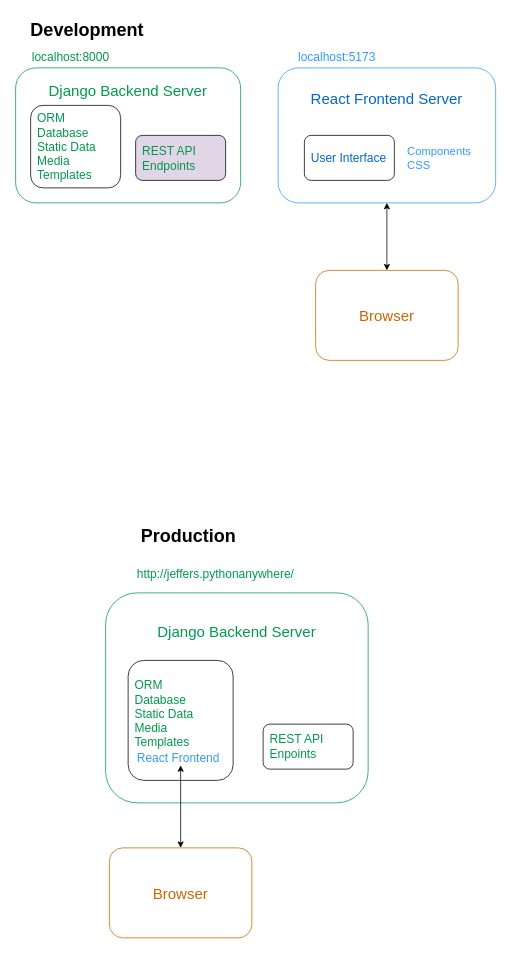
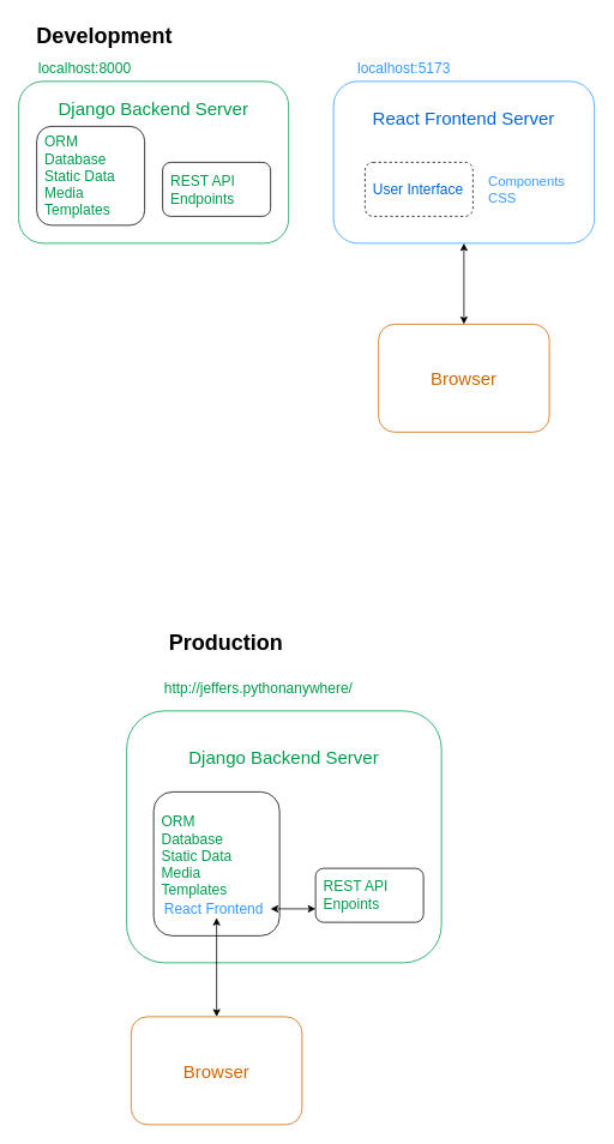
  <mxCell id="0" />
  <mxCell id="1" parent="0" />
  <mxCell id="2" value="Django Backend Server" style="rounded=1;whiteSpace=wrap;html=1;strokeColor=#00994D;spacingBottom=120;fontColor=#00994D;fontSize=20;" vertex="1" parent="1"><mxGeometry x="20" y="90" width="300" height="180" as="geometry" /></mxCell>
  <mxCell id="3" value="&lt;font style=&quot;font-size: 20px;&quot; color=&quot;#0066cc&quot;&gt;React Frontend Server&lt;/font&gt;" style="rounded=1;whiteSpace=wrap;html=1;strokeColor=#3399FF;spacingBottom=100;" vertex="1" parent="1"><mxGeometry x="370" y="90" width="290" height="180" as="geometry" /></mxCell>
  <mxCell id="4" value="Browser" style="rounded=1;whiteSpace=wrap;html=1;strokeColor=#CC6600;fontColor=#CC6600;fontSize=20;" vertex="1" parent="1"><mxGeometry x="420" y="360" width="190" height="120" as="geometry" /></mxCell>
  <mxCell id="5" value="&lt;font style=&quot;font-size: 16px;&quot;&gt;ORM &lt;br&gt;Database&lt;br&gt;Static Data&lt;br&gt;Media&lt;br&gt;Templates&lt;br&gt;&lt;/font&gt;" style="rounded=1;whiteSpace=wrap;html=1;align=left;spacingLeft=7;fontColor=#00994D;" vertex="1" parent="1"><mxGeometry x="40" y="140" width="120" height="110" as="geometry" /></mxCell>
- <mxCell id="6" value="&lt;font style=&quot;font-size: 16px;&quot;&gt;REST API&lt;br&gt;Endpoints&lt;/font&gt;" style="rounded=1;whiteSpace=wrap;html=1;align=left;spacingLeft=7;fontColor=#00994D;fillColor=#e1d5e7;" vertex="1" parent="1"><mxGeometry x="180" y="180" width="120" height="60" as="geometry" /></mxCell>
- <mxCell id="7" value="&lt;font style=&quot;font-size: 16px;&quot;&gt;User Interface&lt;/font&gt;" style="rounded=1;whiteSpace=wrap;html=1;align=left;spacingLeft=7;fontColor=#0066CC;" vertex="1" parent="1"><mxGeometry x="405" y="180" width="120" height="60" as="geometry" /></mxCell>
+ <mxCell id="6" value="&lt;font style=&quot;font-size: 16px;&quot;&gt;REST API&lt;br&gt;Endpoints&lt;/font&gt;" style="rounded=1;whiteSpace=wrap;html=1;align=left;spacingLeft=7;fontColor=#00994D;" vertex="1" parent="1"><mxGeometry x="180" y="180" width="120" height="60" as="geometry" /></mxCell>
+ <mxCell id="7" value="&lt;font style=&quot;font-size: 16px;&quot;&gt;User Interface&lt;/font&gt;" style="rounded=1;whiteSpace=wrap;html=1;align=left;spacingLeft=7;fontColor=#0066CC;dashed=1;" vertex="1" parent="1"><mxGeometry x="405" y="180" width="120" height="60" as="geometry" /></mxCell>
  <mxCell id="8" value="" style="endArrow=classic;startArrow=classic;html=1;rounded=0;entryX=0.5;entryY=0;entryDx=0;entryDy=0;exitX=0.5;exitY=1;exitDx=0;exitDy=0;" edge="1" parent="1" source="3" target="4"><mxGeometry width="50" height="50" relative="1" as="geometry"><mxPoint x="380" y="300" as="sourcePoint" /><mxPoint x="430" y="250" as="targetPoint" /></mxGeometry></mxCell>
  <mxCell id="9" value="localhost:8000" style="text;html=1;strokeColor=none;fillColor=none;align=left;verticalAlign=middle;whiteSpace=wrap;rounded=0;fontSize=16;fontColor=#00994D;" vertex="1" parent="1"><mxGeometry x="40" y="60" width="140" height="30" as="geometry" /></mxCell>
  <mxCell id="10" value="&lt;font color=&quot;#3399ff&quot;&gt;localhost:5173&lt;/font&gt;" style="text;html=1;strokeColor=none;fillColor=none;align=left;verticalAlign=middle;whiteSpace=wrap;rounded=0;fontSize=16;fontColor=#00994D;" vertex="1" parent="1"><mxGeometry x="395" y="65" width="140" height="20" as="geometry" /></mxCell>
  <mxCell id="11" value="Components&lt;br style=&quot;font-size: 15px;&quot;&gt;&lt;div style=&quot;text-align: left; font-size: 15px;&quot;&gt;&lt;span style=&quot;background-color: initial; font-size: 15px;&quot;&gt;CSS&lt;/span&gt;&lt;/div&gt;" style="text;html=1;strokeColor=none;fillColor=none;align=center;verticalAlign=middle;whiteSpace=wrap;rounded=0;fontSize=15;fontColor=#3399FF;" vertex="1" parent="1"><mxGeometry x="530" y="180" width="110" height="60" as="geometry" /></mxCell>
  <mxCell id="12" value="Browser" style="rounded=1;whiteSpace=wrap;html=1;strokeColor=#CC6600;fontColor=#CC6600;fontSize=20;" vertex="1" parent="1"><mxGeometry x="145" y="1130" width="190" height="120" as="geometry" /></mxCell>
  <mxCell id="13" value="Django Backend Server" style="rounded=1;whiteSpace=wrap;html=1;strokeColor=#00994D;spacingBottom=179;fontColor=#00994D;fontSize=20;" vertex="1" parent="1"><mxGeometry x="140" y="790" width="350" height="280" as="geometry" /></mxCell>
  <mxCell id="14" value="&lt;font style=&quot;font-size: 16px;&quot;&gt;ORM &lt;br&gt;Database&lt;br&gt;Static Data&lt;br&gt;Media&lt;br&gt;Templates&lt;br&gt;&lt;/font&gt;" style="rounded=1;whiteSpace=wrap;html=1;align=left;spacingLeft=7;fontColor=#00994D;spacingBottom=18;" vertex="1" parent="1"><mxGeometry x="170" y="880" width="140" height="160" as="geometry" /></mxCell>
  <mxCell id="15" value="&lt;font style=&quot;font-size: 16px;&quot;&gt;REST API&lt;br&gt;Enpoints&lt;/font&gt;" style="rounded=1;whiteSpace=wrap;html=1;align=left;spacingLeft=7;fontColor=#00994D;" vertex="1" parent="1"><mxGeometry x="350" y="965" width="120" height="60" as="geometry" /></mxCell>
  <mxCell id="16" value="&lt;font color=&quot;#3399ff&quot;&gt;React Frontend&lt;/font&gt;" style="text;html=1;strokeColor=none;fillColor=none;align=left;verticalAlign=middle;whiteSpace=wrap;rounded=0;fontSize=16;fontColor=#00994D;" vertex="1" parent="1"><mxGeometry x="180" y="1000" width="120" height="20" as="geometry" /></mxCell>
+ <mxCell id="17" value="" style="endArrow=classic;startArrow=classic;html=1;rounded=0;entryX=1;entryY=0.5;entryDx=0;entryDy=0;exitX=0;exitY=0.75;exitDx=0;exitDy=0;" edge="1" parent="1" source="15" target="16"><mxGeometry width="50" height="50" relative="1" as="geometry"><mxPoint x="410" y="740" as="sourcePoint" /><mxPoint x="460" y="690" as="targetPoint" /></mxGeometry></mxCell>
  <mxCell id="18" value="" style="endArrow=classic;startArrow=classic;html=1;rounded=0;exitX=0.5;exitY=1;exitDx=0;exitDy=0;entryX=0.5;entryY=0;entryDx=0;entryDy=0;" edge="1" parent="1" source="16" target="12"><mxGeometry width="50" height="50" relative="1" as="geometry"><mxPoint x="410" y="860" as="sourcePoint" /><mxPoint x="460" y="810" as="targetPoint" /></mxGeometry></mxCell>
  <mxCell id="19" value="http://jeffers.pythonanywhere/" style="text;html=1;strokeColor=none;fillColor=none;align=left;verticalAlign=middle;whiteSpace=wrap;rounded=0;fontSize=16;fontColor=#00994D;" vertex="1" parent="1"><mxGeometry x="180" y="750" width="250" height="30" as="geometry" /></mxCell>
  <mxCell id="20" value="Development" style="text;strokeColor=none;fillColor=none;html=1;fontSize=24;fontStyle=1;verticalAlign=middle;align=center;" vertex="1" parent="1"><mxGeometry x="40" y="20" width="150" height="40" as="geometry" /></mxCell>
  <mxCell id="21" value="Production" style="text;strokeColor=none;fillColor=none;html=1;fontSize=24;fontStyle=1;verticalAlign=middle;align=center;" vertex="1" parent="1"><mxGeometry x="185" y="695" width="130" height="40" as="geometry" /></mxCell>
